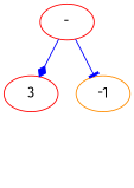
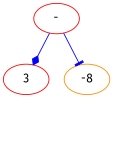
  digraph {
    fontname="Fira Sans"
    node [color=red fontname="Fira Sans"]
    edge [fontname="Fira Sans" color=blue]
    n1 [label=3]
-   n2 [label=-1 color=darkorange]
+   n2 [label=-8 color=darkorange]
    c [style=invis color=""]
    n4 [label="-"]
    n2 -> c [style=invis color=""]
    n4 -> n1 [arrowhead=diamond]
    n4 -> n2 [arrowhead=tee]
  }
